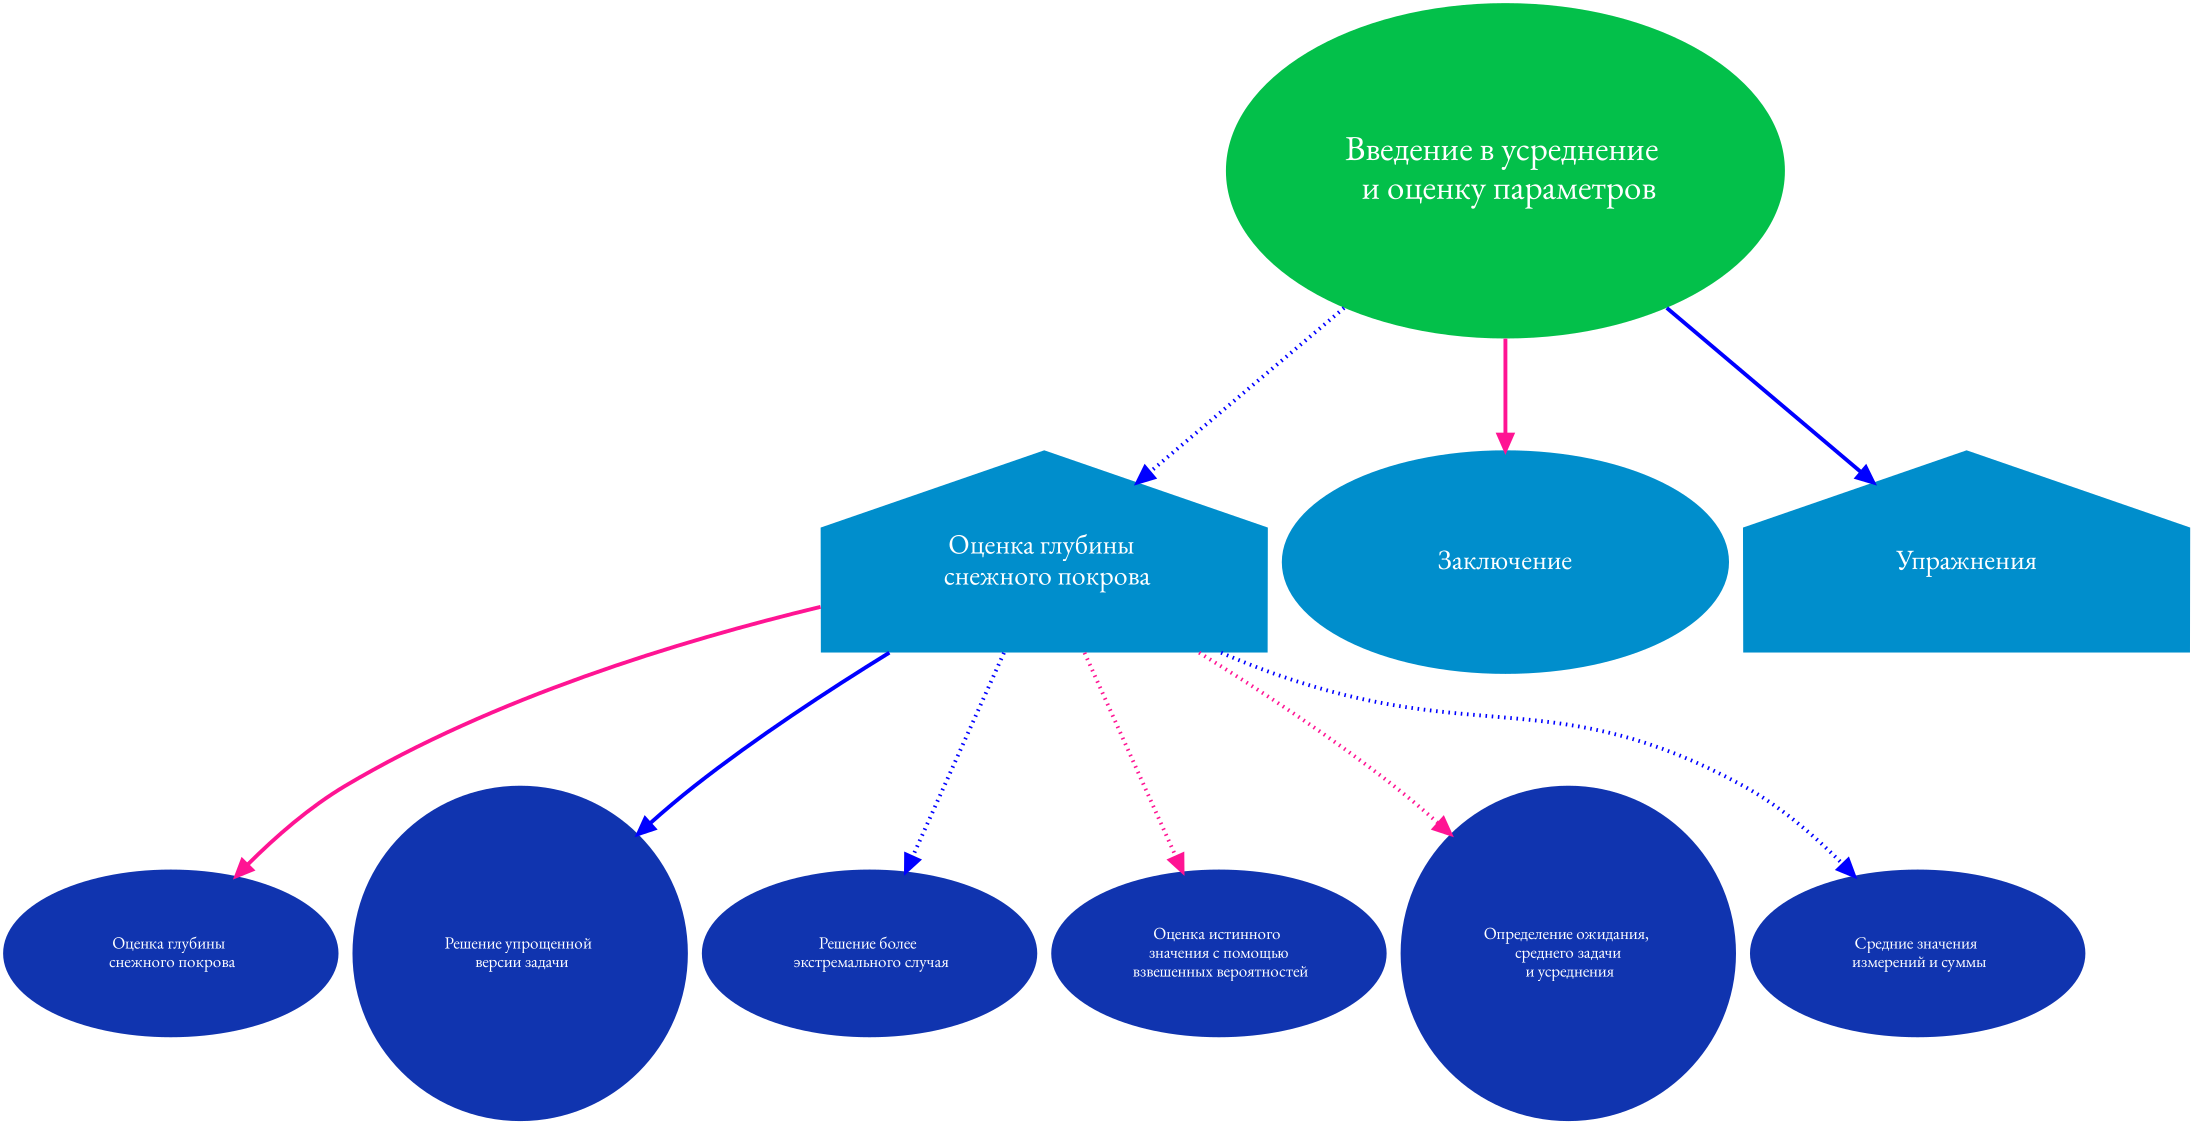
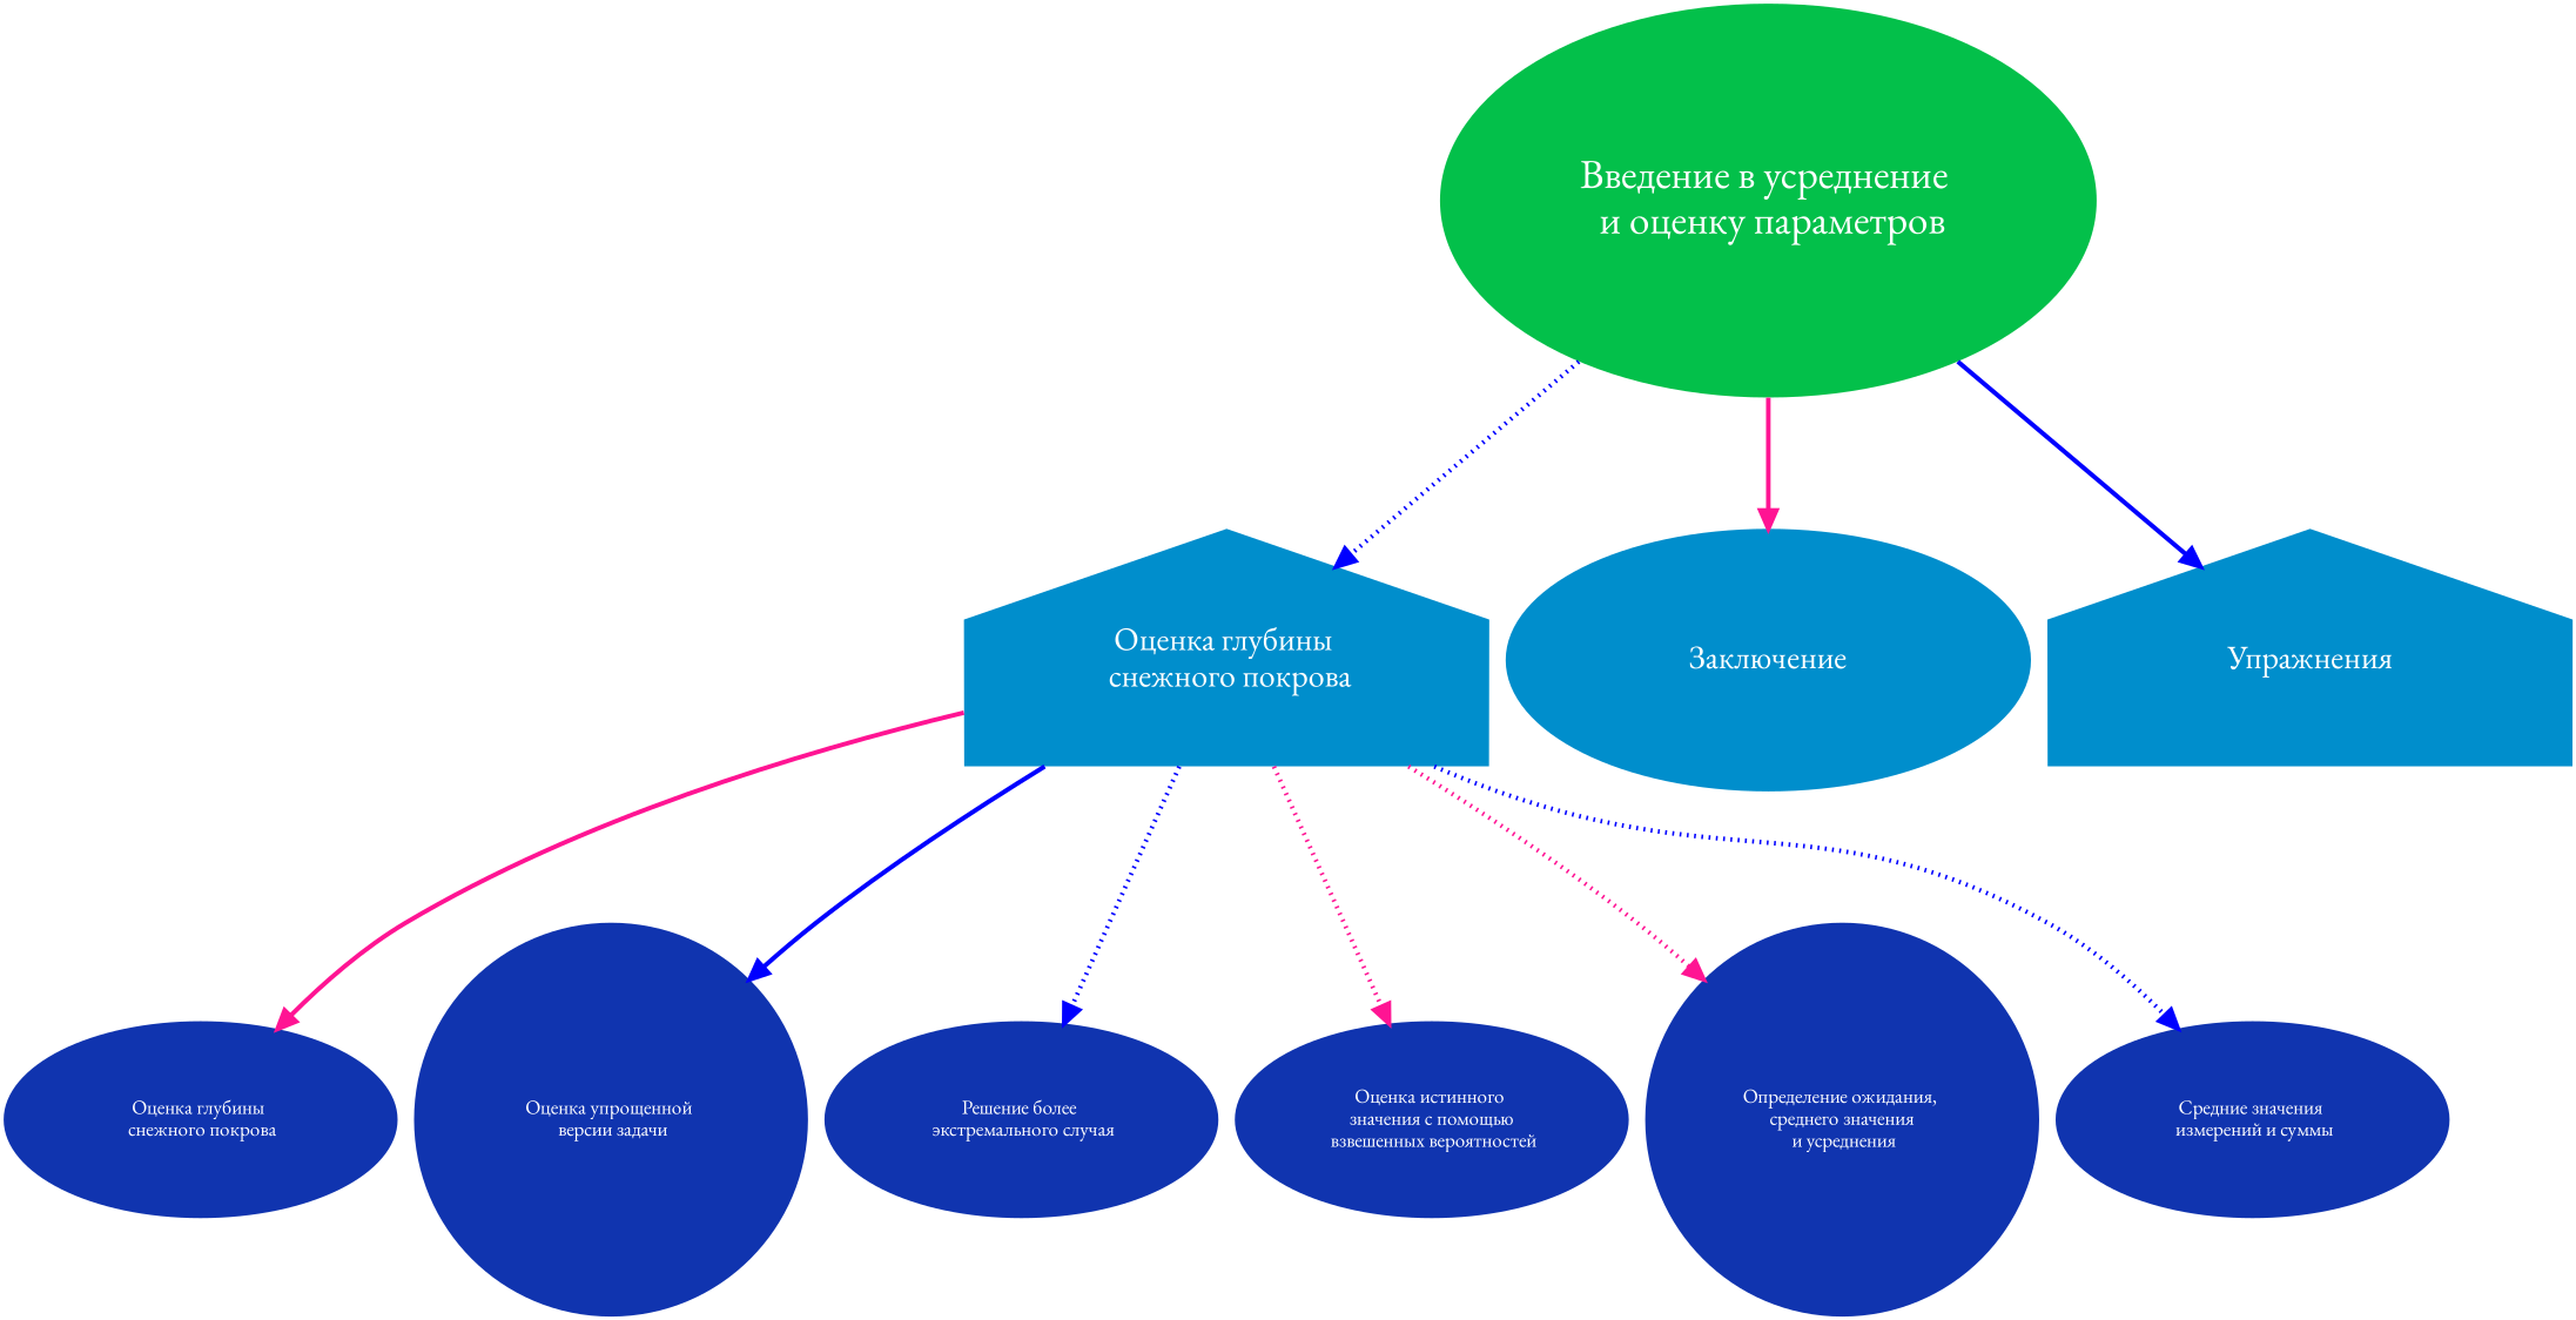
  digraph {
    fontname="EB Garamond"
    ranksep=2
    node [color=purple fillcolor="#1034AF" fixedsize=true fontcolor="#FFFFFF" fontname="EB Garamond" fontsize=22 penwidth=0 shape=ellipse style=filled]
    edge [arrowhead=normal arrowsize=2 color=blue fontname="EB Garamond" penwidth=5 style=dotted]
    n1 [fillcolor="#03C04A" fontsize=45 height=6 label="Введение в усреднение \n и оценку параметров" width=10]
    n2 [fillcolor="#008ECC" fontsize=36 height=4 label="Оценка глубины \n снежного покрова" shape=house width=8]
    n3 [fillcolor="#008ECC" fontsize=36 height=4 label="Заключение" width=8]
    n4 [color=teal fillcolor="#008ECC" fontsize=36 height=4 label="Упражнения" shape=house width=8]
    n5 [height=3 label="Оценка глубины \n снежного покрова" width=6]
-   n6 [color=gray40 height=3 label="Решение упрощенной \n версии задачи" shape=circle width=6]
+   n6 [color=gray40 height=3 label="Оценка упрощенной \n версии задачи" shape=circle width=6]
    n7 [color=black height=3 label="Решение более \n экстремального случая" width=6]
    n8 [color=black height=3 label="Оценка истинного \n значения с помощью \n взвешенных вероятностей" width=6]
-   n9 [color=gray40 height=3 label="Определение ожидания, \n среднего задачи \n и усреднения" shape=circle width=6]
+   n9 [color=gray40 height=3 label="Определение ожидания, \n среднего значения \n и усреднения" shape=circle width=6]
    n10 [height=3 label="Средние значения \n измерений и суммы" width=6]
    n1 -> n2
    n1 -> n3 [color=deeppink style=solid]
    n1 -> n4 [style=solid]
    n2 -> n5 [color=deeppink style=solid]
    n2 -> n6 [style=solid]
    n2 -> n7
    n2 -> n8 [color=deeppink]
    n2 -> n9 [color=deeppink]
    n2 -> n10
  }
